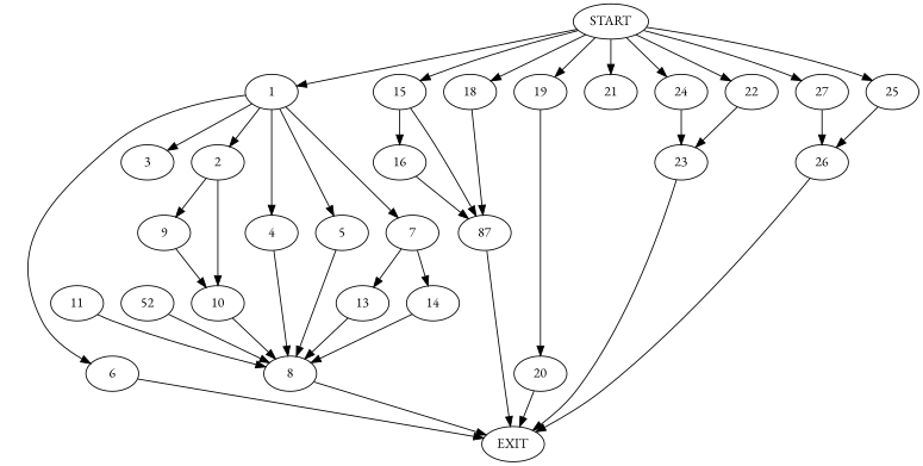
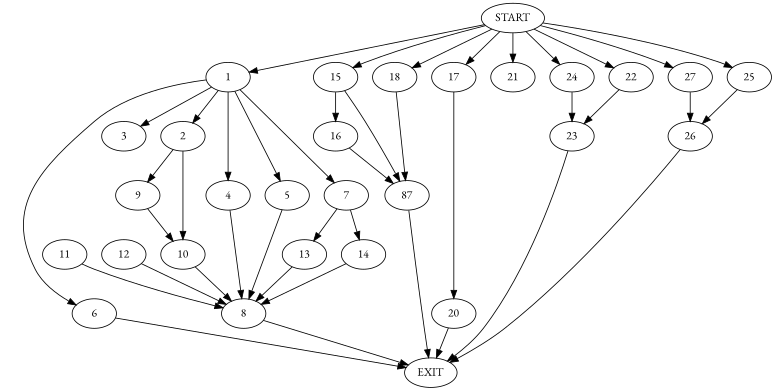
  digraph {
    fontname="EB Garamond"
    node [fontname="EB Garamond"]
    edge [fontname="EB Garamond"]
    n1 [label=START]
    1
    15
    18
-   19
+   19 [label=17]
    21
    22
    24
    25
    27
    2
    3
    4
    5
    6
    7
    16
    n18 [label=87]
    20
    23
    26
    9
    10
    8
    n25 [label=EXIT]
    13
    14
    11
-   12 [label=52]
+   12
    n1 -> 1
    n1 -> 15
    n1 -> 18
    n1 -> 19
    n1 -> 21
    n1 -> 22
    n1 -> 24
    n1 -> 25
    n1 -> 27
    1 -> 2
    1 -> 3
    1 -> 4
    1 -> 5
    1 -> 6
    1 -> 7
    15 -> 16
    15 -> n18
    18 -> n18
    19 -> 20
    22 -> 23
    24 -> 23
    25 -> 26
    27 -> 26
    2 -> 9
    2 -> 10
    4 -> 8
    5 -> 8
    6 -> n25
    7 -> 13
    7 -> 14
    16 -> n18
    n18 -> n25
    20 -> n25
    23 -> n25
    26 -> n25
    9 -> 10
    10 -> 8
    8 -> n25
    13 -> 8
    14 -> 8
    11 -> 8
    12 -> 8
  }
